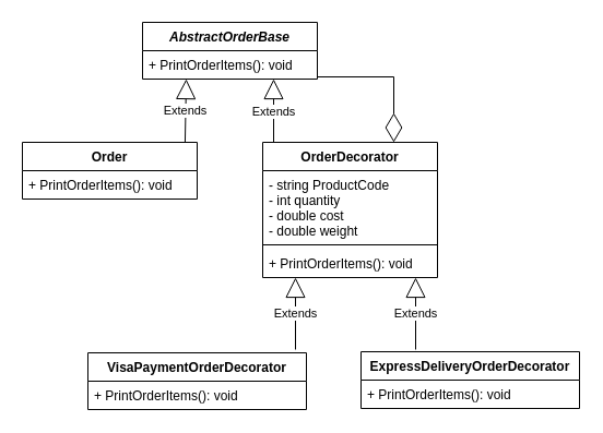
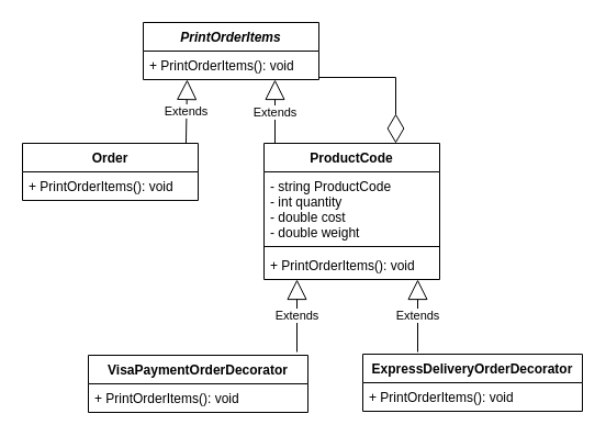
  <mxCell id="0" />
  <mxCell id="1" parent="0" />
- <mxCell id="2" value="AbstractOrderBase" style="swimlane;fontStyle=3;childLayout=stackLayout;horizontal=1;startSize=26;fillColor=none;horizontalStack=0;resizeParent=1;resizeParentMax=0;resizeLast=0;collapsible=1;marginBottom=0;" vertex="1" parent="1"><mxGeometry x="130" y="20" width="160" height="52" as="geometry" /></mxCell>
+ <mxCell id="2" value="PrintOrderItems" style="swimlane;fontStyle=3;childLayout=stackLayout;horizontal=1;startSize=26;fillColor=none;horizontalStack=0;resizeParent=1;resizeParentMax=0;resizeLast=0;collapsible=1;marginBottom=0;" vertex="1" parent="1"><mxGeometry x="130" y="20" width="160" height="52" as="geometry" /></mxCell>
  <mxCell id="3" value="+ PrintOrderItems(): void" style="text;strokeColor=none;align=left;verticalAlign=top;spacingLeft=4;spacingRight=4;overflow=hidden;rotatable=0;points=[[0,0.5],[1,0.5]];portConstraint=eastwest;" vertex="1" parent="2"><mxGeometry y="26" width="160" height="26" as="geometry" /></mxCell>
  <mxCell id="4" value="ExpressDeliveryOrderDecorator" style="swimlane;fontStyle=1;childLayout=stackLayout;horizontal=1;startSize=26;fillColor=none;horizontalStack=0;resizeParent=1;resizeParentMax=0;resizeLast=0;collapsible=1;marginBottom=0;" vertex="1" parent="1"><mxGeometry x="330" y="322" width="200" height="52" as="geometry" /></mxCell>
  <mxCell id="5" value="+ PrintOrderItems(): void" style="text;strokeColor=none;fillColor=none;align=left;verticalAlign=top;spacingLeft=4;spacingRight=4;overflow=hidden;rotatable=0;points=[[0,0.5],[1,0.5]];portConstraint=eastwest;" vertex="1" parent="4"><mxGeometry y="26" width="200" height="26" as="geometry" /></mxCell>
  <mxCell id="6" value="VisaPaymentOrderDecorator" style="swimlane;fontStyle=1;childLayout=stackLayout;horizontal=1;startSize=26;fillColor=none;horizontalStack=0;resizeParent=1;resizeParentMax=0;resizeLast=0;collapsible=1;marginBottom=0;" vertex="1" parent="1"><mxGeometry x="80" y="323" width="200" height="52" as="geometry" /></mxCell>
  <mxCell id="7" value="+ PrintOrderItems(): void" style="text;strokeColor=none;fillColor=none;align=left;verticalAlign=top;spacingLeft=4;spacingRight=4;overflow=hidden;rotatable=0;points=[[0,0.5],[1,0.5]];portConstraint=eastwest;" vertex="1" parent="6"><mxGeometry y="26" width="200" height="26" as="geometry" /></mxCell>
  <mxCell id="8" value="Extends" style="endArrow=block;endSize=16;endFill=0;html=1;" edge="1" parent="6"><mxGeometry width="160" relative="1" as="geometry"><mxPoint x="190" y="-3" as="sourcePoint" /><mxPoint x="190" y="-69" as="targetPoint" /></mxGeometry></mxCell>
  <mxCell id="9" value="Extends" style="endArrow=block;endSize=16;endFill=0;html=1;exitX=0.931;exitY=0;exitDx=0;exitDy=0;exitPerimeter=0;" edge="1" parent="1" source="11"><mxGeometry width="160" relative="1" as="geometry"><mxPoint x="170" y="132" as="sourcePoint" /><mxPoint x="170" y="72" as="targetPoint" /></mxGeometry></mxCell>
  <mxCell id="10" value="Extends" style="endArrow=block;endSize=16;endFill=0;html=1;" edge="1" parent="1"><mxGeometry width="160" relative="1" as="geometry"><mxPoint x="250" y="132" as="sourcePoint" /><mxPoint x="250" y="72" as="targetPoint" /></mxGeometry></mxCell>
  <mxCell id="11" value="Order" style="swimlane;fontStyle=1;childLayout=stackLayout;horizontal=1;startSize=26;fillColor=none;horizontalStack=0;resizeParent=1;resizeParentMax=0;resizeLast=0;collapsible=1;marginBottom=0;" vertex="1" parent="1"><mxGeometry x="20" y="130" width="160" height="52" as="geometry" /></mxCell>
  <mxCell id="12" value="+ PrintOrderItems(): void" style="text;strokeColor=none;fillColor=none;align=left;verticalAlign=top;spacingLeft=4;spacingRight=4;overflow=hidden;rotatable=0;points=[[0,0.5],[1,0.5]];portConstraint=eastwest;" vertex="1" parent="11"><mxGeometry y="26" width="160" height="26" as="geometry" /></mxCell>
- <mxCell id="13" value="OrderDecorator" style="swimlane;fontStyle=1;align=center;verticalAlign=top;childLayout=stackLayout;horizontal=1;startSize=26;horizontalStack=0;resizeParent=1;resizeParentMax=0;resizeLast=0;collapsible=1;marginBottom=0;" vertex="1" parent="1"><mxGeometry x="240" y="130" width="160" height="124" as="geometry" /></mxCell>
+ <mxCell id="13" value="ProductCode" style="swimlane;fontStyle=1;align=center;verticalAlign=top;childLayout=stackLayout;horizontal=1;startSize=26;horizontalStack=0;resizeParent=1;resizeParentMax=0;resizeLast=0;collapsible=1;marginBottom=0;" vertex="1" parent="1"><mxGeometry x="240" y="130" width="160" height="124" as="geometry" /></mxCell>
  <mxCell id="14" value="- string ProductCode&#10;- int quantity&#10;- double cost&#10;- double weight" style="text;strokeColor=none;fillColor=none;align=left;verticalAlign=top;spacingLeft=4;spacingRight=4;overflow=hidden;rotatable=0;points=[[0,0.5],[1,0.5]];portConstraint=eastwest;" vertex="1" parent="13"><mxGeometry y="26" width="160" height="64" as="geometry" /></mxCell>
  <mxCell id="15" value="" style="line;strokeWidth=1;fillColor=none;align=left;verticalAlign=middle;spacingTop=-1;spacingLeft=3;spacingRight=3;rotatable=0;labelPosition=right;points=[];portConstraint=eastwest;" vertex="1" parent="13"><mxGeometry y="90" width="160" height="8" as="geometry" /></mxCell>
  <mxCell id="16" value="+ PrintOrderItems(): void" style="text;strokeColor=none;fillColor=none;align=left;verticalAlign=top;spacingLeft=4;spacingRight=4;overflow=hidden;rotatable=0;points=[[0,0.5],[1,0.5]];portConstraint=eastwest;" vertex="1" parent="13"><mxGeometry y="98" width="160" height="26" as="geometry" /></mxCell>
  <mxCell id="17" value="" style="endArrow=diamondThin;endFill=0;endSize=24;html=1;entryX=0.75;entryY=0;entryDx=0;entryDy=0;" edge="1" parent="1" target="13"><mxGeometry width="160" relative="1" as="geometry"><mxPoint x="360" y="70" as="sourcePoint" /><mxPoint x="450" y="45.5" as="targetPoint" /></mxGeometry></mxCell>
  <mxCell id="18" value="" style="endArrow=none;endFill=0;endSize=12;html=1;" edge="1" parent="1"><mxGeometry width="160" relative="1" as="geometry"><mxPoint x="290" y="70" as="sourcePoint" /><mxPoint x="360" y="70" as="targetPoint" /></mxGeometry></mxCell>
  <mxCell id="19" value="Extends" style="endArrow=block;endSize=16;endFill=0;html=1;" edge="1" parent="1"><mxGeometry width="160" relative="1" as="geometry"><mxPoint x="380" y="320" as="sourcePoint" /><mxPoint x="380" y="254" as="targetPoint" /></mxGeometry></mxCell>
